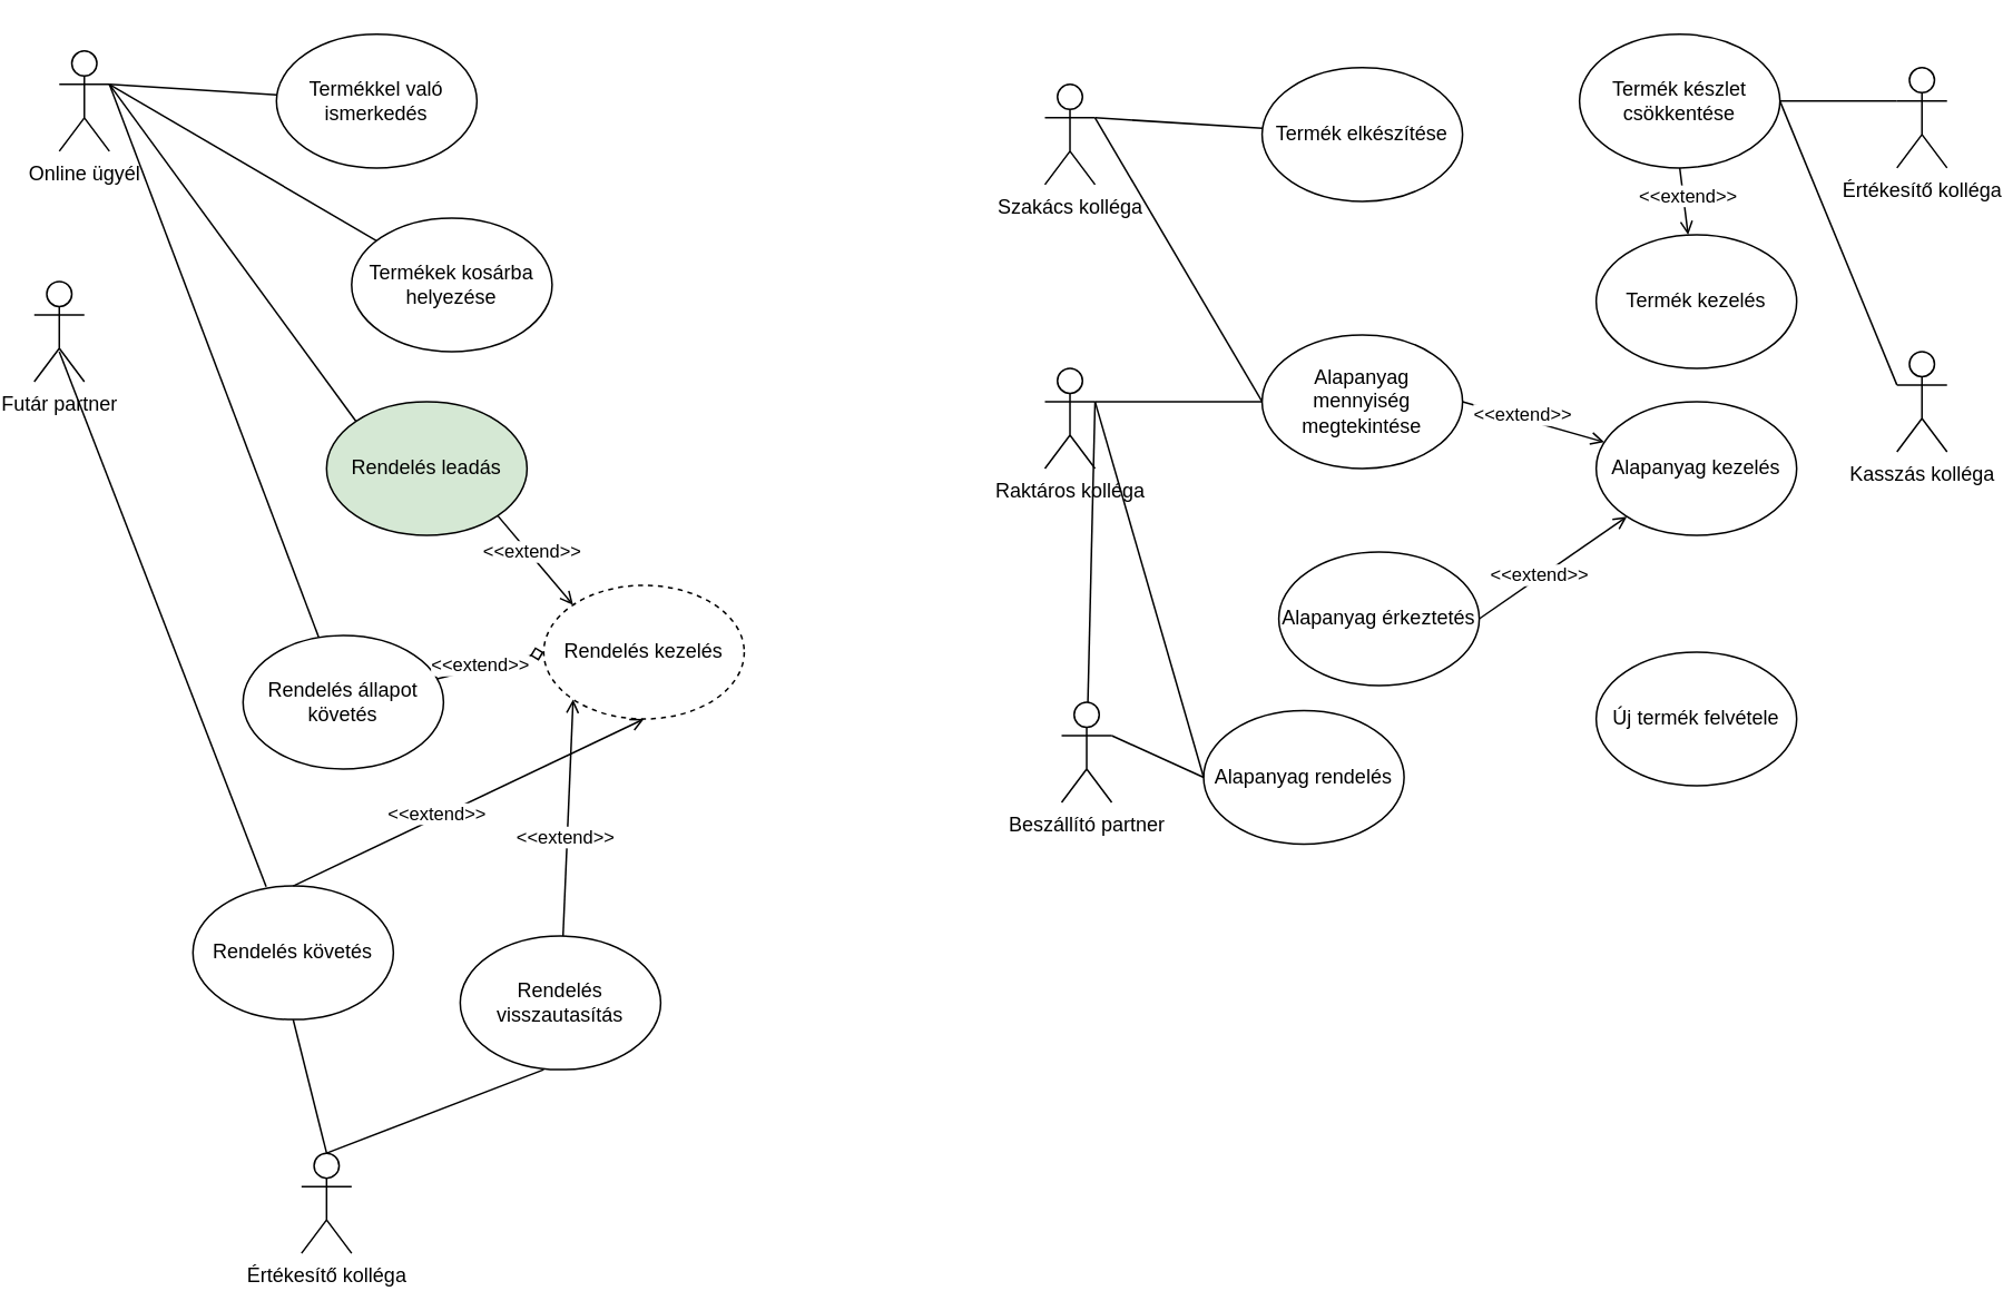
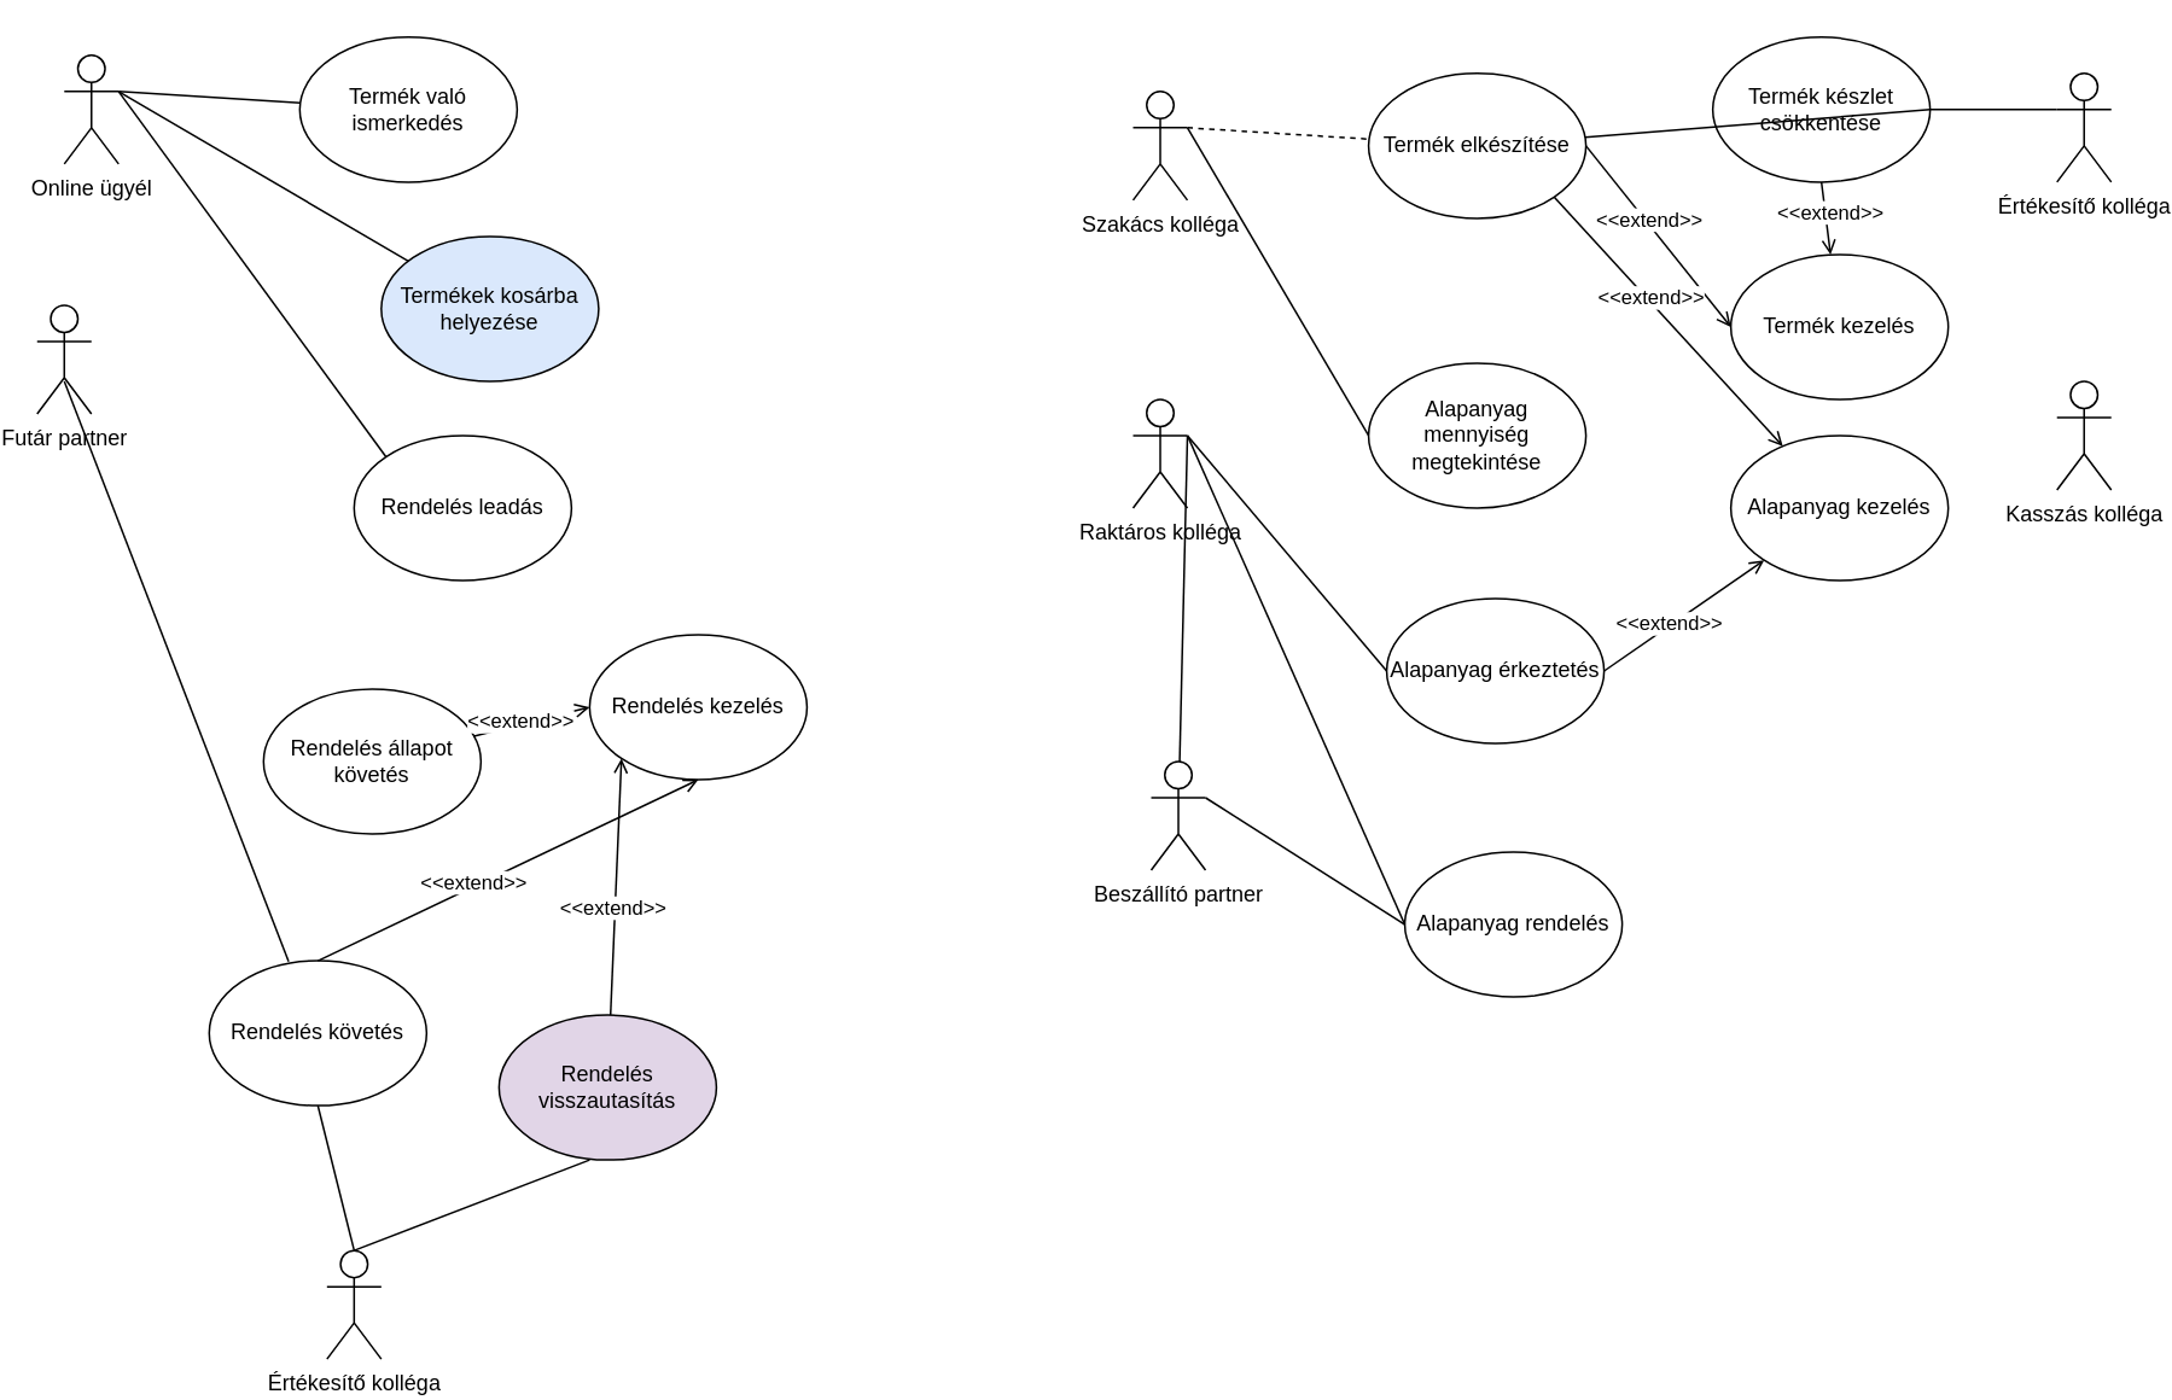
  <mxCell id="0" />
  <mxCell id="1" parent="0" />
  <mxCell id="2" value="Online ügyél" style="shape=umlActor;verticalLabelPosition=bottom;verticalAlign=top;html=1;outlineConnect=0;" vertex="1" parent="1"><mxGeometry x="35" y="30" width="30" height="60" as="geometry" /></mxCell>
  <mxCell id="3" value="Futár partner" style="shape=umlActor;verticalLabelPosition=bottom;verticalAlign=top;html=1;outlineConnect=0;" vertex="1" parent="1"><mxGeometry x="20" y="168" width="30" height="60" as="geometry" /></mxCell>
  <mxCell id="4" value="Értékesítő kolléga" style="shape=umlActor;verticalLabelPosition=bottom;verticalAlign=top;html=1;outlineConnect=0;" vertex="1" parent="1"><mxGeometry x="180" y="690" width="30" height="60" as="geometry" /></mxCell>
  <mxCell id="5" value="Szakács kolléga" style="shape=umlActor;verticalLabelPosition=bottom;verticalAlign=top;html=1;outlineConnect=0;" vertex="1" parent="1"><mxGeometry x="625" y="50" width="30" height="60" as="geometry" /></mxCell>
  <mxCell id="6" value="Raktáros kolléga" style="shape=umlActor;verticalLabelPosition=bottom;verticalAlign=top;html=1;outlineConnect=0;" vertex="1" parent="1"><mxGeometry x="625" y="220" width="30" height="60" as="geometry" /></mxCell>
  <mxCell id="7" value="Beszállító partner" style="shape=umlActor;verticalLabelPosition=bottom;verticalAlign=top;html=1;outlineConnect=0;" vertex="1" parent="1"><mxGeometry x="635" y="420" width="30" height="60" as="geometry" /></mxCell>
  <mxCell id="8" value="Értékesítő kolléga" style="shape=umlActor;verticalLabelPosition=bottom;verticalAlign=top;html=1;outlineConnect=0;" vertex="1" parent="1"><mxGeometry x="1135" y="40" width="30" height="60" as="geometry" /></mxCell>
  <mxCell id="9" value="Kasszás kolléga" style="shape=umlActor;verticalLabelPosition=bottom;verticalAlign=top;html=1;outlineConnect=0;" vertex="1" parent="1"><mxGeometry x="1135" y="210" width="30" height="60" as="geometry" /></mxCell>
- <mxCell id="10" value="Termékkel való ismerkedés" style="ellipse;whiteSpace=wrap;html=1;" vertex="1" parent="1"><mxGeometry x="165" y="20" width="120" height="80" as="geometry" /></mxCell>
- <mxCell id="11" value="Termékek kosárba helyezése" style="ellipse;whiteSpace=wrap;html=1;" vertex="1" parent="1"><mxGeometry x="210" y="130" width="120" height="80" as="geometry" /></mxCell>
- <mxCell id="12" value="Rendelés leadás" style="ellipse;whiteSpace=wrap;html=1;fillColor=#d5e8d4;" vertex="1" parent="1"><mxGeometry x="195" y="240" width="120" height="80" as="geometry" /></mxCell>
+ <mxCell id="10" value="Termék való ismerkedés" style="ellipse;whiteSpace=wrap;html=1;" vertex="1" parent="1"><mxGeometry x="165" y="20" width="120" height="80" as="geometry" /></mxCell>
+ <mxCell id="11" value="Termékek kosárba helyezése" style="ellipse;whiteSpace=wrap;html=1;fillColor=#dae8fc;" vertex="1" parent="1"><mxGeometry x="210" y="130" width="120" height="80" as="geometry" /></mxCell>
+ <mxCell id="12" value="Rendelés leadás" style="ellipse;whiteSpace=wrap;html=1;" vertex="1" parent="1"><mxGeometry x="195" y="240" width="120" height="80" as="geometry" /></mxCell>
  <mxCell id="13" value="Rendelés állapot követés" style="ellipse;whiteSpace=wrap;html=1;" vertex="1" parent="1"><mxGeometry x="145" y="380" width="120" height="80" as="geometry" /></mxCell>
- <mxCell id="14" value="Rendelés kezelés" style="ellipse;whiteSpace=wrap;html=1;dashed=1;" vertex="1" parent="1"><mxGeometry x="325" y="350" width="120" height="80" as="geometry" /></mxCell>
+ <mxCell id="14" value="Rendelés kezelés" style="ellipse;whiteSpace=wrap;html=1;" vertex="1" parent="1"><mxGeometry x="325" y="350" width="120" height="80" as="geometry" /></mxCell>
  <mxCell id="15" value="Rendelés követés" style="ellipse;whiteSpace=wrap;html=1;" vertex="1" parent="1"><mxGeometry x="115" y="530" width="120" height="80" as="geometry" /></mxCell>
- <mxCell id="16" value="Rendelés visszautasítás" style="ellipse;whiteSpace=wrap;html=1;" vertex="1" parent="1"><mxGeometry x="275" y="560" width="120" height="80" as="geometry" /></mxCell>
+ <mxCell id="16" value="Rendelés visszautasítás" style="ellipse;whiteSpace=wrap;html=1;fillColor=#e1d5e7;" vertex="1" parent="1"><mxGeometry x="275" y="560" width="120" height="80" as="geometry" /></mxCell>
  <mxCell id="17" value="Termék elkészítése" style="ellipse;whiteSpace=wrap;html=1;" vertex="1" parent="1"><mxGeometry x="755" y="40" width="120" height="80" as="geometry" /></mxCell>
  <mxCell id="18" value="Termék készlet csökkentése" style="ellipse;whiteSpace=wrap;html=1;" vertex="1" parent="1"><mxGeometry x="945" y="20" width="120" height="80" as="geometry" /></mxCell>
  <mxCell id="19" value="Termék kezelés" style="ellipse;whiteSpace=wrap;html=1;" vertex="1" parent="1"><mxGeometry x="955" y="140" width="120" height="80" as="geometry" /></mxCell>
  <mxCell id="20" value="Alapanyag mennyiség megtekintése" style="ellipse;whiteSpace=wrap;html=1;" vertex="1" parent="1"><mxGeometry x="755" y="200" width="120" height="80" as="geometry" /></mxCell>
  <mxCell id="21" value="Alapanyag kezelés" style="ellipse;whiteSpace=wrap;html=1;" vertex="1" parent="1"><mxGeometry x="955" y="240" width="120" height="80" as="geometry" /></mxCell>
  <mxCell id="22" value="Alapanyag érkeztetés" style="ellipse;whiteSpace=wrap;html=1;" vertex="1" parent="1"><mxGeometry x="765" y="330" width="120" height="80" as="geometry" /></mxCell>
- <mxCell id="23" value="Új termék felvétele" style="ellipse;whiteSpace=wrap;html=1;" vertex="1" parent="1"><mxGeometry x="955" y="390" width="120" height="80" as="geometry" /></mxCell>
- <mxCell id="24" value="Alapanyag rendelés" style="ellipse;whiteSpace=wrap;html=1;" vertex="1" parent="1"><mxGeometry x="720" y="425" width="120" height="80" as="geometry" /></mxCell>
- <mxCell id="25" value="" style="endArrow=open;html=1;rounded=0;exitX=1;exitY=1;exitDx=0;exitDy=0;entryX=0;entryY=0;entryDx=0;entryDy=0;endFill=0;" edge="1" parent="1" source="12" target="14"><mxGeometry width="50" height="50" relative="1" as="geometry"><mxPoint x="355" y="410" as="sourcePoint" /><mxPoint x="405" y="360" as="targetPoint" /></mxGeometry></mxCell>
- <mxCell id="26" value="&amp;lt;&amp;lt;extend&amp;gt;&amp;gt;" style="edgeLabel;html=1;align=center;verticalAlign=middle;resizable=0;points=[];" vertex="1" connectable="0" parent="25"><mxGeometry x="-0.175" y="2" relative="1" as="geometry"><mxPoint as="offset" /></mxGeometry></mxCell>
- <mxCell id="27" value="" style="endArrow=diamond;html=1;rounded=0;entryX=0;entryY=0.5;entryDx=0;entryDy=0;endFill=0;" edge="1" parent="1" source="13" target="14"><mxGeometry width="50" height="50" relative="1" as="geometry"><mxPoint x="247" y="338" as="sourcePoint" /><mxPoint x="353" y="372" as="targetPoint" /></mxGeometry></mxCell>
+ <mxCell id="24" value="Alapanyag rendelés" style="ellipse;whiteSpace=wrap;html=1;" vertex="1" parent="1"><mxGeometry x="775" y="470" width="120" height="80" as="geometry" /></mxCell>
+ <mxCell id="27" value="" style="endArrow=open;html=1;rounded=0;entryX=0;entryY=0.5;entryDx=0;entryDy=0;endFill=0;" edge="1" parent="1" source="13" target="14"><mxGeometry width="50" height="50" relative="1" as="geometry"><mxPoint x="247" y="338" as="sourcePoint" /><mxPoint x="353" y="372" as="targetPoint" /></mxGeometry></mxCell>
  <mxCell id="28" value="&amp;lt;&amp;lt;extend&amp;gt;&amp;gt;" style="edgeLabel;html=1;align=center;verticalAlign=middle;resizable=0;points=[];" vertex="1" connectable="0" parent="27"><mxGeometry x="-0.175" y="2" relative="1" as="geometry"><mxPoint as="offset" /></mxGeometry></mxCell>
  <mxCell id="29" value="" style="endArrow=open;html=1;rounded=0;entryX=0;entryY=1;entryDx=0;entryDy=0;endFill=0;" edge="1" parent="1" source="16" target="14"><mxGeometry width="50" height="50" relative="1" as="geometry"><mxPoint x="257" y="348" as="sourcePoint" /><mxPoint x="363" y="382" as="targetPoint" /></mxGeometry></mxCell>
  <mxCell id="30" value="&amp;lt;&amp;lt;extend&amp;gt;&amp;gt;" style="edgeLabel;html=1;align=center;verticalAlign=middle;resizable=0;points=[];" vertex="1" connectable="0" parent="29"><mxGeometry x="-0.175" y="2" relative="1" as="geometry"><mxPoint as="offset" /></mxGeometry></mxCell>
  <mxCell id="31" value="" style="endArrow=open;html=1;rounded=0;exitX=0.5;exitY=0;exitDx=0;exitDy=0;entryX=0.5;entryY=1;entryDx=0;entryDy=0;endFill=0;" edge="1" parent="1" source="15" target="14"><mxGeometry width="50" height="50" relative="1" as="geometry"><mxPoint x="267" y="358" as="sourcePoint" /><mxPoint x="373" y="392" as="targetPoint" /></mxGeometry></mxCell>
  <mxCell id="32" value="&amp;lt;&amp;lt;extend&amp;gt;&amp;gt;" style="edgeLabel;html=1;align=center;verticalAlign=middle;resizable=0;points=[];" vertex="1" connectable="0" parent="31"><mxGeometry x="-0.175" y="2" relative="1" as="geometry"><mxPoint as="offset" /></mxGeometry></mxCell>
  <mxCell id="33" value="" style="endArrow=open;html=1;rounded=0;exitX=0.5;exitY=1;exitDx=0;exitDy=0;endFill=0;" edge="1" parent="1" source="18" target="19"><mxGeometry width="50" height="50" relative="1" as="geometry"><mxPoint x="277" y="368" as="sourcePoint" /><mxPoint x="383" y="402" as="targetPoint" /></mxGeometry></mxCell>
  <mxCell id="34" value="&amp;lt;&amp;lt;extend&amp;gt;&amp;gt;" style="edgeLabel;html=1;align=center;verticalAlign=middle;resizable=0;points=[];" vertex="1" connectable="0" parent="33"><mxGeometry x="-0.175" y="2" relative="1" as="geometry"><mxPoint as="offset" /></mxGeometry></mxCell>
- <mxCell id="39" value="" style="endArrow=open;html=1;rounded=0;exitX=1;exitY=0.5;exitDx=0;exitDy=0;endFill=0;" edge="1" parent="1" source="20" target="21"><mxGeometry width="50" height="50" relative="1" as="geometry"><mxPoint x="307" y="398" as="sourcePoint" /><mxPoint x="413" y="432" as="targetPoint" /></mxGeometry></mxCell>
- <mxCell id="40" value="&amp;lt;&amp;lt;extend&amp;gt;&amp;gt;" style="edgeLabel;html=1;align=center;verticalAlign=middle;resizable=0;points=[];" vertex="1" connectable="0" parent="39"><mxGeometry x="-0.175" y="2" relative="1" as="geometry"><mxPoint as="offset" /></mxGeometry></mxCell>
+ <mxCell id="35" value="" style="endArrow=open;html=1;rounded=0;exitX=1;exitY=0.5;exitDx=0;exitDy=0;entryX=0;entryY=0.5;entryDx=0;entryDy=0;endFill=0;" edge="1" parent="1" source="17" target="19"><mxGeometry width="50" height="50" relative="1" as="geometry"><mxPoint x="287" y="378" as="sourcePoint" /><mxPoint x="393" y="412" as="targetPoint" /></mxGeometry></mxCell>
+ <mxCell id="36" value="&amp;lt;&amp;lt;extend&amp;gt;&amp;gt;" style="edgeLabel;html=1;align=center;verticalAlign=middle;resizable=0;points=[];" vertex="1" connectable="0" parent="35"><mxGeometry x="-0.175" y="2" relative="1" as="geometry"><mxPoint as="offset" /></mxGeometry></mxCell>
+ <mxCell id="37" value="" style="endArrow=open;html=1;rounded=0;exitX=1;exitY=1;exitDx=0;exitDy=0;endFill=0;" edge="1" parent="1" source="17" target="21"><mxGeometry width="50" height="50" relative="1" as="geometry"><mxPoint x="297" y="388" as="sourcePoint" /><mxPoint x="403" y="422" as="targetPoint" /></mxGeometry></mxCell>
+ <mxCell id="38" value="&amp;lt;&amp;lt;extend&amp;gt;&amp;gt;" style="edgeLabel;html=1;align=center;verticalAlign=middle;resizable=0;points=[];" vertex="1" connectable="0" parent="37"><mxGeometry x="-0.175" y="2" relative="1" as="geometry"><mxPoint as="offset" /></mxGeometry></mxCell>
  <mxCell id="41" value="" style="endArrow=open;html=1;rounded=0;exitX=1;exitY=0.5;exitDx=0;exitDy=0;endFill=0;" edge="1" parent="1" source="22" target="21"><mxGeometry width="50" height="50" relative="1" as="geometry"><mxPoint x="317" y="408" as="sourcePoint" /><mxPoint x="423" y="442" as="targetPoint" /></mxGeometry></mxCell>
  <mxCell id="42" value="&amp;lt;&amp;lt;extend&amp;gt;&amp;gt;" style="edgeLabel;html=1;align=center;verticalAlign=middle;resizable=0;points=[];" vertex="1" connectable="0" parent="41"><mxGeometry x="-0.175" y="2" relative="1" as="geometry"><mxPoint as="offset" /></mxGeometry></mxCell>
  <mxCell id="43" value="" style="endArrow=none;html=1;rounded=0;exitX=1;exitY=0.333;exitDx=0;exitDy=0;exitPerimeter=0;" edge="1" parent="1" source="2" target="10"><mxGeometry width="50" height="50" relative="1" as="geometry"><mxPoint x="185" y="350" as="sourcePoint" /><mxPoint x="235" y="300" as="targetPoint" /></mxGeometry></mxCell>
  <mxCell id="44" value="" style="endArrow=none;html=1;rounded=0;" edge="1" parent="1" target="11"><mxGeometry width="50" height="50" relative="1" as="geometry"><mxPoint x="65" y="50" as="sourcePoint" /><mxPoint x="175" y="70" as="targetPoint" /></mxGeometry></mxCell>
  <mxCell id="45" value="" style="endArrow=none;html=1;rounded=0;entryX=0;entryY=0;entryDx=0;entryDy=0;" edge="1" parent="1" target="12"><mxGeometry width="50" height="50" relative="1" as="geometry"><mxPoint x="65" y="50" as="sourcePoint" /><mxPoint x="184" y="161" as="targetPoint" /></mxGeometry></mxCell>
- <mxCell id="46" value="" style="endArrow=none;html=1;rounded=0;exitX=1;exitY=0.333;exitDx=0;exitDy=0;exitPerimeter=0;" edge="1" parent="1" source="2" target="13"><mxGeometry width="50" height="50" relative="1" as="geometry"><mxPoint x="65" y="70" as="sourcePoint" /><mxPoint x="163" y="282" as="targetPoint" /></mxGeometry></mxCell>
  <mxCell id="47" value="" style="endArrow=none;html=1;rounded=0;" edge="1" parent="1"><mxGeometry width="50" height="50" relative="1" as="geometry"><mxPoint x="35" y="210" as="sourcePoint" /><mxPoint x="158.845" y="530.477" as="targetPoint" /></mxGeometry></mxCell>
  <mxCell id="48" value="" style="endArrow=none;html=1;rounded=0;exitX=0.5;exitY=0;exitDx=0;exitDy=0;exitPerimeter=0;entryX=0.5;entryY=1;entryDx=0;entryDy=0;" edge="1" parent="1" source="4" target="15"><mxGeometry width="50" height="50" relative="1" as="geometry"><mxPoint x="95" y="80" as="sourcePoint" /><mxPoint x="183" y="302" as="targetPoint" /></mxGeometry></mxCell>
  <mxCell id="49" value="" style="endArrow=none;html=1;rounded=0;exitX=0.5;exitY=0;exitDx=0;exitDy=0;exitPerimeter=0;" edge="1" parent="1" source="4"><mxGeometry width="50" height="50" relative="1" as="geometry"><mxPoint x="105" y="90" as="sourcePoint" /><mxPoint x="325" y="640" as="targetPoint" /></mxGeometry></mxCell>
- <mxCell id="50" value="" style="endArrow=none;html=1;rounded=0;exitX=1;exitY=0.333;exitDx=0;exitDy=0;exitPerimeter=0;" edge="1" parent="1" source="5" target="17"><mxGeometry width="50" height="50" relative="1" as="geometry"><mxPoint x="125" y="110" as="sourcePoint" /><mxPoint x="213" y="332" as="targetPoint" /></mxGeometry></mxCell>
+ <mxCell id="50" value="" style="endArrow=none;html=1;rounded=0;exitX=1;exitY=0.333;exitDx=0;exitDy=0;exitPerimeter=0;dashed=1;" edge="1" parent="1" source="5" target="17"><mxGeometry width="50" height="50" relative="1" as="geometry"><mxPoint x="125" y="110" as="sourcePoint" /><mxPoint x="213" y="332" as="targetPoint" /></mxGeometry></mxCell>
  <mxCell id="51" value="" style="endArrow=none;html=1;rounded=0;entryX=0;entryY=0.5;entryDx=0;entryDy=0;" edge="1" parent="1" target="20"><mxGeometry width="50" height="50" relative="1" as="geometry"><mxPoint x="655" y="70" as="sourcePoint" /><mxPoint x="765" y="86" as="targetPoint" /></mxGeometry></mxCell>
  <mxCell id="52" value="" style="endArrow=none;html=1;rounded=0;exitX=1;exitY=0.333;exitDx=0;exitDy=0;exitPerimeter=0;" edge="1" parent="1" source="6" target="7"><mxGeometry width="50" height="50" relative="1" as="geometry"><mxPoint x="675" y="90" as="sourcePoint" /><mxPoint x="775" y="96" as="targetPoint" /></mxGeometry></mxCell>
- <mxCell id="53" value="" style="endArrow=none;html=1;rounded=0;exitX=1;exitY=0.333;exitDx=0;exitDy=0;exitPerimeter=0;" edge="1" parent="1" source="6" target="20"><mxGeometry width="50" height="50" relative="1" as="geometry"><mxPoint x="685" y="100" as="sourcePoint" /><mxPoint x="785" y="106" as="targetPoint" /></mxGeometry></mxCell>
+ <mxCell id="53" value="" style="endArrow=none;html=1;rounded=0;exitX=1;exitY=0.333;exitDx=0;exitDy=0;exitPerimeter=0;entryX=0;entryY=0.5;entryDx=0;entryDy=0;" edge="1" parent="1" source="6" target="22"><mxGeometry width="50" height="50" relative="1" as="geometry"><mxPoint x="685" y="100" as="sourcePoint" /><mxPoint x="785" y="106" as="targetPoint" /></mxGeometry></mxCell>
  <mxCell id="54" value="" style="endArrow=none;html=1;rounded=0;exitX=1;exitY=0.333;exitDx=0;exitDy=0;exitPerimeter=0;entryX=0;entryY=0.5;entryDx=0;entryDy=0;" edge="1" parent="1" source="6" target="24"><mxGeometry width="50" height="50" relative="1" as="geometry"><mxPoint x="695" y="110" as="sourcePoint" /><mxPoint x="795" y="116" as="targetPoint" /></mxGeometry></mxCell>
  <mxCell id="55" value="" style="endArrow=none;html=1;rounded=0;exitX=1;exitY=0.333;exitDx=0;exitDy=0;exitPerimeter=0;entryX=0;entryY=0.5;entryDx=0;entryDy=0;" edge="1" parent="1" source="7" target="24"><mxGeometry width="50" height="50" relative="1" as="geometry"><mxPoint x="705" y="120" as="sourcePoint" /><mxPoint x="805" y="126" as="targetPoint" /></mxGeometry></mxCell>
- <mxCell id="56" value="" style="endArrow=none;html=1;rounded=0;exitX=1;exitY=0.5;exitDx=0;exitDy=0;entryX=0;entryY=0.333;entryDx=0;entryDy=0;entryPerimeter=0;" edge="1" parent="1" source="18" target="9"><mxGeometry width="50" height="50" relative="1" as="geometry"><mxPoint x="725" y="140" as="sourcePoint" /><mxPoint x="825" y="146" as="targetPoint" /></mxGeometry></mxCell>
+ <mxCell id="56" value="" style="endArrow=none;html=1;rounded=0;exitX=1;exitY=0.5;exitDx=0;exitDy=0;" edge="1" parent="1" source="18" target="17"><mxGeometry width="50" height="50" relative="1" as="geometry"><mxPoint x="725" y="140" as="sourcePoint" /><mxPoint x="825" y="146" as="targetPoint" /></mxGeometry></mxCell>
  <mxCell id="57" value="" style="endArrow=none;html=1;rounded=0;exitX=1;exitY=0.5;exitDx=0;exitDy=0;entryX=0;entryY=0.333;entryDx=0;entryDy=0;entryPerimeter=0;" edge="1" parent="1" source="18" target="8"><mxGeometry width="50" height="50" relative="1" as="geometry"><mxPoint x="735" y="150" as="sourcePoint" /><mxPoint x="835" y="156" as="targetPoint" /></mxGeometry></mxCell>
